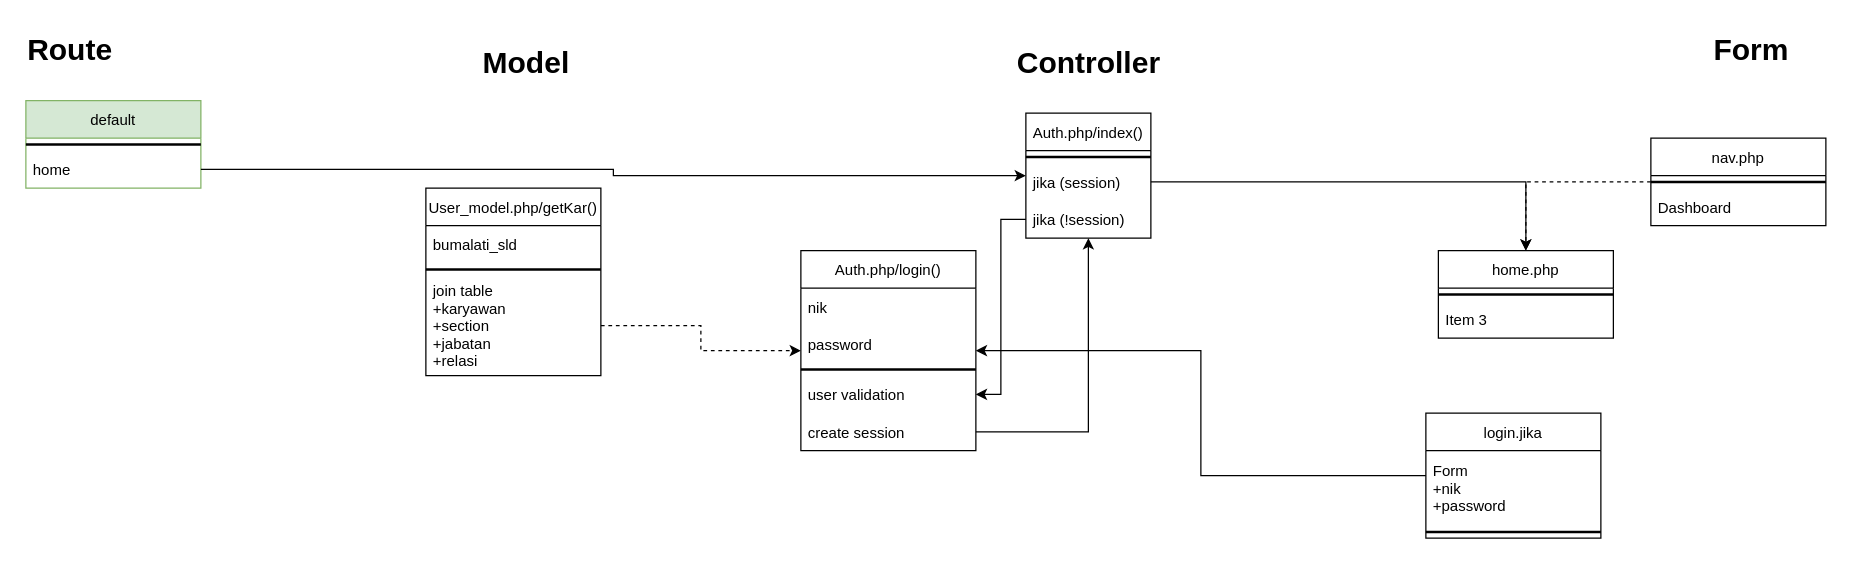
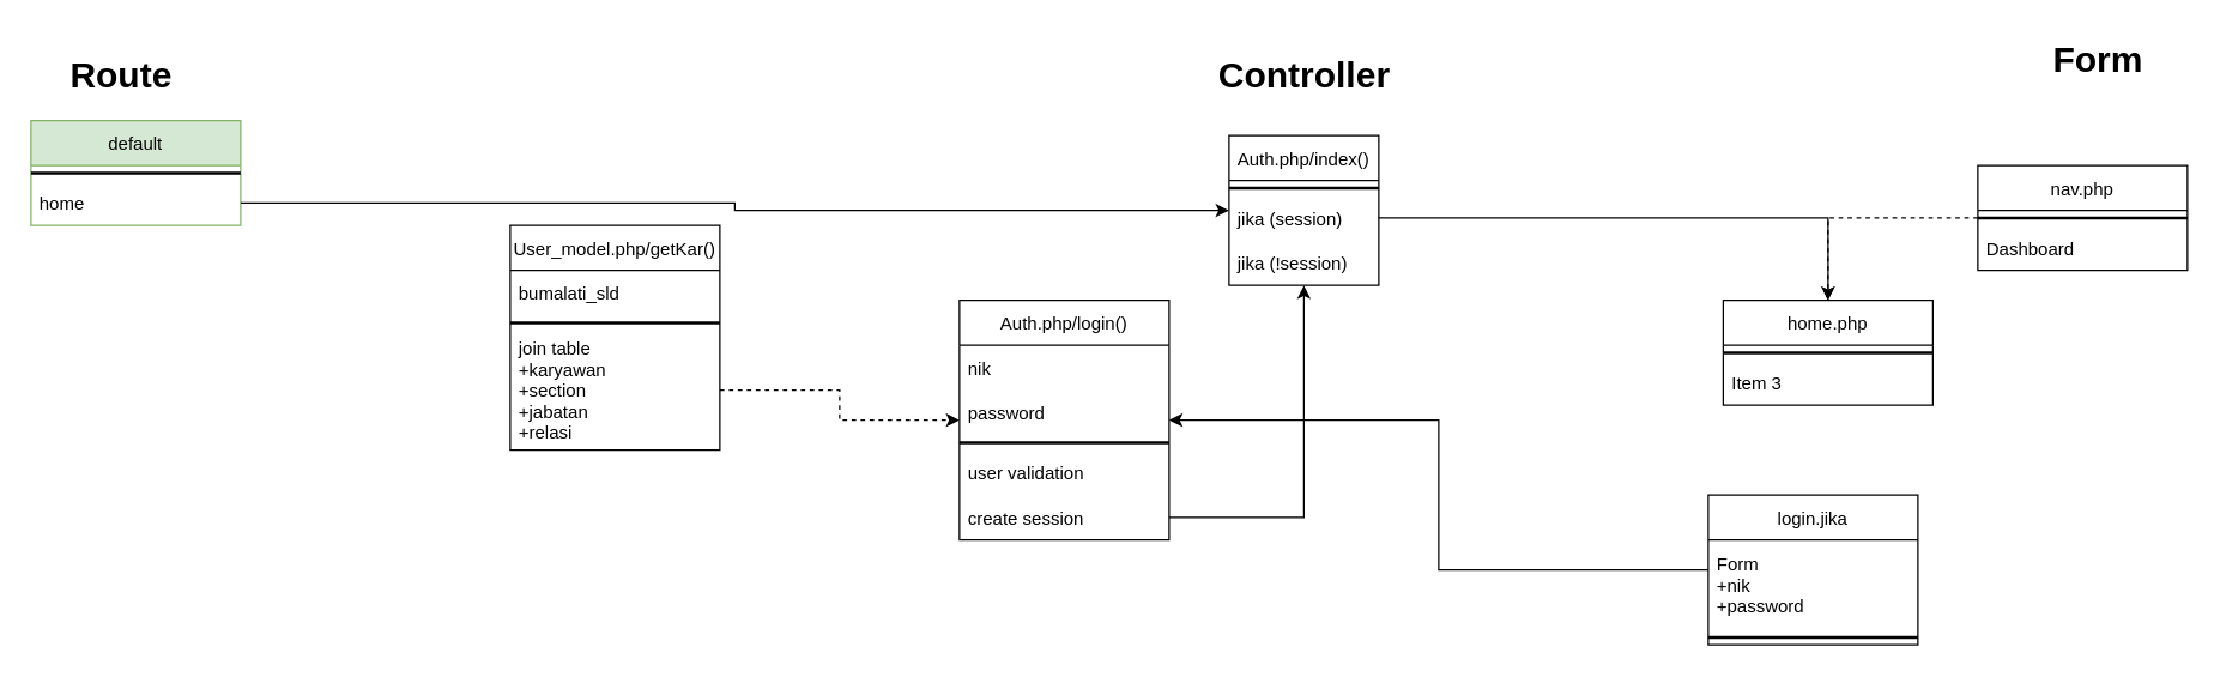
  <mxCell id="0" />
  <mxCell id="1" parent="0" />
  <mxCell id="2" value="Auth.php/login()" style="swimlane;fontStyle=0;childLayout=stackLayout;horizontal=1;startSize=30;horizontalStack=0;resizeParent=1;resizeParentMax=0;resizeLast=0;collapsible=1;marginBottom=0;" vertex="1" parent="1"><mxGeometry x="640" y="200" width="140" height="160" as="geometry" /></mxCell>
  <mxCell id="3" value="nik" style="text;strokeColor=none;fillColor=none;align=left;verticalAlign=middle;spacingLeft=4;spacingRight=4;overflow=hidden;points=[[0,0.5],[1,0.5]];portConstraint=eastwest;rotatable=0;" vertex="1" parent="2"><mxGeometry y="30" width="140" height="30" as="geometry" /></mxCell>
  <mxCell id="4" value="password" style="text;strokeColor=none;fillColor=none;align=left;verticalAlign=middle;spacingLeft=4;spacingRight=4;overflow=hidden;points=[[0,0.5],[1,0.5]];portConstraint=eastwest;rotatable=0;" vertex="1" parent="2"><mxGeometry y="60" width="140" height="30" as="geometry" /></mxCell>
  <mxCell id="5" value="" style="line;strokeWidth=2;html=1;" vertex="1" parent="2"><mxGeometry y="90" width="140" height="10" as="geometry" /></mxCell>
  <mxCell id="6" value="user validation" style="text;strokeColor=none;fillColor=none;align=left;verticalAlign=middle;spacingLeft=4;spacingRight=4;overflow=hidden;points=[[0,0.5],[1,0.5]];portConstraint=eastwest;rotatable=0;" vertex="1" parent="2"><mxGeometry y="100" width="140" height="30" as="geometry" /></mxCell>
  <mxCell id="7" value="create session" style="text;strokeColor=none;fillColor=none;align=left;verticalAlign=middle;spacingLeft=4;spacingRight=4;overflow=hidden;points=[[0,0.5],[1,0.5]];portConstraint=eastwest;rotatable=0;" vertex="1" parent="2"><mxGeometry y="130" width="140" height="30" as="geometry" /></mxCell>
  <mxCell id="8" value="Auth.php/index()" style="swimlane;fontStyle=0;childLayout=stackLayout;horizontal=1;startSize=30;horizontalStack=0;resizeParent=1;resizeParentMax=0;resizeLast=0;collapsible=1;marginBottom=0;" vertex="1" parent="1"><mxGeometry x="820" y="90" width="100" height="100" as="geometry" /></mxCell>
  <mxCell id="9" value="" style="line;strokeWidth=2;html=1;" vertex="1" parent="8"><mxGeometry y="30" width="100" height="10" as="geometry" /></mxCell>
  <mxCell id="10" value="jika (session)" style="text;strokeColor=none;fillColor=none;align=left;verticalAlign=middle;spacingLeft=4;spacingRight=4;overflow=hidden;points=[[0,0.5],[1,0.5]];portConstraint=eastwest;rotatable=0;" vertex="1" parent="8"><mxGeometry y="40" width="100" height="30" as="geometry" /></mxCell>
  <mxCell id="11" value="jika (!session)" style="text;strokeColor=none;fillColor=none;align=left;verticalAlign=middle;spacingLeft=4;spacingRight=4;overflow=hidden;points=[[0,0.5],[1,0.5]];portConstraint=eastwest;rotatable=0;" vertex="1" parent="8"><mxGeometry y="70" width="100" height="30" as="geometry" /></mxCell>
  <mxCell id="12" value="home.php" style="swimlane;fontStyle=0;childLayout=stackLayout;horizontal=1;startSize=30;horizontalStack=0;resizeParent=1;resizeParentMax=0;resizeLast=0;collapsible=1;marginBottom=0;" vertex="1" parent="1"><mxGeometry x="1150" y="200" width="140" height="70" as="geometry" /></mxCell>
  <mxCell id="13" value="" style="line;strokeWidth=2;html=1;" vertex="1" parent="12"><mxGeometry y="30" width="140" height="10" as="geometry" /></mxCell>
  <mxCell id="14" value="Item 3" style="text;strokeColor=none;fillColor=none;align=left;verticalAlign=middle;spacingLeft=4;spacingRight=4;overflow=hidden;points=[[0,0.5],[1,0.5]];portConstraint=eastwest;rotatable=0;" vertex="1" parent="12"><mxGeometry y="40" width="140" height="30" as="geometry" /></mxCell>
  <mxCell id="15" style="edgeStyle=orthogonalEdgeStyle;rounded=0;orthogonalLoop=1;jettySize=auto;html=1;" edge="1" parent="1" source="10" target="12"><mxGeometry relative="1" as="geometry" /></mxCell>
- <mxCell id="16" style="edgeStyle=orthogonalEdgeStyle;rounded=0;orthogonalLoop=1;jettySize=auto;html=1;" edge="1" parent="1" source="11" target="6"><mxGeometry relative="1" as="geometry" /></mxCell>
  <mxCell id="17" value="Controller" style="text;strokeColor=none;fillColor=none;html=1;fontSize=24;fontStyle=1;verticalAlign=middle;align=center;" vertex="1" parent="1"><mxGeometry x="820" y="30" width="100" height="40" as="geometry" /></mxCell>
  <mxCell id="18" value="User_model.php/getKar()" style="swimlane;fontStyle=0;childLayout=stackLayout;horizontal=1;startSize=30;horizontalStack=0;resizeParent=1;resizeParentMax=0;resizeLast=0;collapsible=1;marginBottom=0;" vertex="1" parent="1"><mxGeometry x="340" y="150" width="140" height="150" as="geometry" /></mxCell>
  <mxCell id="19" value="bumalati_sld" style="text;strokeColor=none;fillColor=none;align=left;verticalAlign=middle;spacingLeft=4;spacingRight=4;overflow=hidden;points=[[0,0.5],[1,0.5]];portConstraint=eastwest;rotatable=0;" vertex="1" parent="18"><mxGeometry y="30" width="140" height="30" as="geometry" /></mxCell>
  <mxCell id="20" value="" style="line;strokeWidth=2;html=1;" vertex="1" parent="18"><mxGeometry y="60" width="140" height="10" as="geometry" /></mxCell>
  <mxCell id="21" value="join table&#10;+karyawan&#10;+section&#10;+jabatan&#10;+relasi" style="text;strokeColor=none;fillColor=none;align=left;verticalAlign=middle;spacingLeft=4;spacingRight=4;overflow=hidden;points=[[0,0.5],[1,0.5]];portConstraint=eastwest;rotatable=0;" vertex="1" parent="18"><mxGeometry y="70" width="140" height="80" as="geometry" /></mxCell>
- <mxCell id="22" value="Model" style="text;strokeColor=none;fillColor=none;html=1;fontSize=24;fontStyle=1;verticalAlign=middle;align=center;" vertex="1" parent="1"><mxGeometry x="370" y="30" width="100" height="40" as="geometry" /></mxCell>
  <mxCell id="23" style="edgeStyle=orthogonalEdgeStyle;rounded=0;orthogonalLoop=1;jettySize=auto;html=1;" edge="1" parent="1" source="7" target="8"><mxGeometry relative="1" as="geometry" /></mxCell>
  <mxCell id="24" style="edgeStyle=orthogonalEdgeStyle;rounded=0;orthogonalLoop=1;jettySize=auto;html=1;dashed=1;" edge="1" parent="1" source="21" target="2"><mxGeometry relative="1" as="geometry" /></mxCell>
- <mxCell id="25" value="Route" style="text;strokeColor=none;fillColor=none;html=1;fontSize=24;fontStyle=1;verticalAlign=middle;align=center;" vertex="1" parent="1"><mxGeometry x="5" y="20" width="100" height="40" as="geometry" /></mxCell>
+ <mxCell id="25" value="Route" style="text;strokeColor=none;fillColor=none;html=1;fontSize=24;fontStyle=1;verticalAlign=middle;align=center;" vertex="1" parent="1"><mxGeometry x="30" y="30" width="100" height="40" as="geometry" /></mxCell>
  <mxCell id="26" value="default" style="swimlane;fontStyle=0;childLayout=stackLayout;horizontal=1;startSize=30;horizontalStack=0;resizeParent=1;resizeParentMax=0;resizeLast=0;collapsible=1;marginBottom=0;fillColor=#d5e8d4;strokeColor=#82b366;" vertex="1" parent="1"><mxGeometry x="20" y="80" width="140" height="70" as="geometry" /></mxCell>
  <mxCell id="27" value="" style="line;strokeWidth=2;html=1;" vertex="1" parent="26"><mxGeometry y="30" width="140" height="10" as="geometry" /></mxCell>
  <mxCell id="28" value="home" style="text;strokeColor=none;fillColor=none;align=left;verticalAlign=middle;spacingLeft=4;spacingRight=4;overflow=hidden;points=[[0,0.5],[1,0.5]];portConstraint=eastwest;rotatable=0;" vertex="1" parent="26"><mxGeometry y="40" width="140" height="30" as="geometry" /></mxCell>
  <mxCell id="29" style="edgeStyle=orthogonalEdgeStyle;rounded=0;orthogonalLoop=1;jettySize=auto;html=1;" edge="1" parent="1" source="28" target="8"><mxGeometry relative="1" as="geometry" /></mxCell>
  <mxCell id="30" value="Form" style="text;strokeColor=none;fillColor=none;html=1;fontSize=24;fontStyle=1;verticalAlign=middle;align=center;" vertex="1" parent="1"><mxGeometry x="1350" y="20" width="100" height="40" as="geometry" /></mxCell>
  <mxCell id="31" style="edgeStyle=orthogonalEdgeStyle;rounded=0;orthogonalLoop=1;jettySize=auto;html=1;" edge="1" parent="1" source="32" target="2"><mxGeometry relative="1" as="geometry" /></mxCell>
  <mxCell id="32" value="login.jika" style="swimlane;fontStyle=0;childLayout=stackLayout;horizontal=1;startSize=30;horizontalStack=0;resizeParent=1;resizeParentMax=0;resizeLast=0;collapsible=1;marginBottom=0;" vertex="1" parent="1"><mxGeometry x="1140" y="330" width="140" height="100" as="geometry" /></mxCell>
  <mxCell id="33" value="Form&#10;+nik&#10;+password" style="text;strokeColor=none;fillColor=none;align=left;verticalAlign=middle;spacingLeft=4;spacingRight=4;overflow=hidden;points=[[0,0.5],[1,0.5]];portConstraint=eastwest;rotatable=0;" vertex="1" parent="32"><mxGeometry y="30" width="140" height="60" as="geometry" /></mxCell>
  <mxCell id="34" value="" style="line;strokeWidth=2;html=1;" vertex="1" parent="32"><mxGeometry y="90" width="140" height="10" as="geometry" /></mxCell>
  <mxCell id="35" style="edgeStyle=orthogonalEdgeStyle;rounded=0;orthogonalLoop=1;jettySize=auto;html=1;dashed=1;" edge="1" parent="1" source="36" target="12"><mxGeometry relative="1" as="geometry" /></mxCell>
  <mxCell id="36" value="nav.php" style="swimlane;fontStyle=0;childLayout=stackLayout;horizontal=1;startSize=30;horizontalStack=0;resizeParent=1;resizeParentMax=0;resizeLast=0;collapsible=1;marginBottom=0;" vertex="1" parent="1"><mxGeometry x="1320" y="110" width="140" height="70" as="geometry" /></mxCell>
  <mxCell id="37" value="" style="line;strokeWidth=2;html=1;" vertex="1" parent="36"><mxGeometry y="30" width="140" height="10" as="geometry" /></mxCell>
  <mxCell id="38" value="Dashboard" style="text;strokeColor=none;fillColor=none;align=left;verticalAlign=middle;spacingLeft=4;spacingRight=4;overflow=hidden;points=[[0,0.5],[1,0.5]];portConstraint=eastwest;rotatable=0;" vertex="1" parent="36"><mxGeometry y="40" width="140" height="30" as="geometry" /></mxCell>
